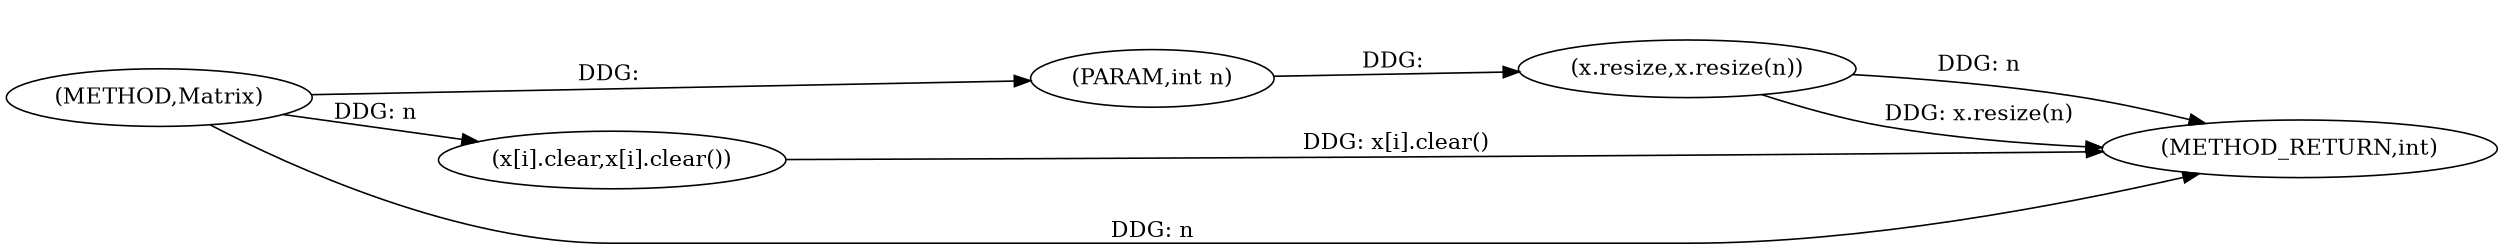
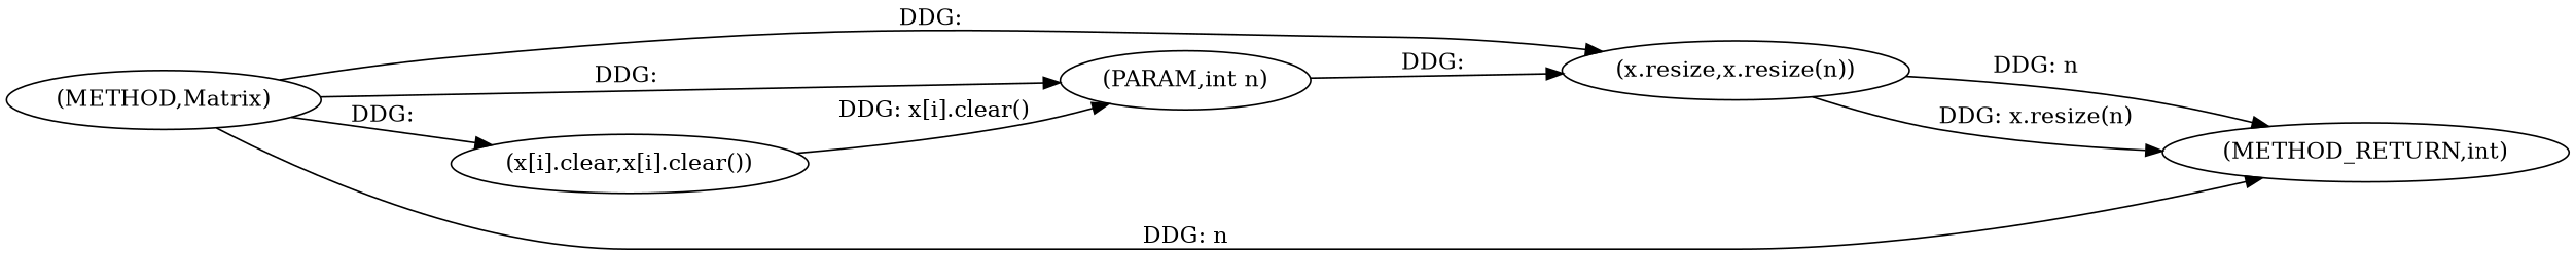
  digraph {
    rankdir=LR
    n1 [label="(METHOD,Matrix)"]
    n2 [label="(PARAM,int n)"]
    n3 [label="(x.resize,x.resize(n))"]
    n4 [label="(x[i].clear,x[i].clear())"]
    n5 [label="(METHOD_RETURN,int)"]
    n1 -> n2 [label="DDG: "]
-   n1 -> n4 [label="DDG: n"]
+   n1 -> n3 [label="DDG: "]
+   n1 -> n4 [label="DDG: "]
    n1 -> n5 [label="DDG: n"]
    n2 -> n3 [label="DDG: "]
    n3 -> n5 [label="DDG: n"]
    n3 -> n5 [label="DDG: x.resize(n)"]
-   n4 -> n5 [label="DDG: x[i].clear()"]
+   n4 -> n2 [label="DDG: x[i].clear()"]
  }
